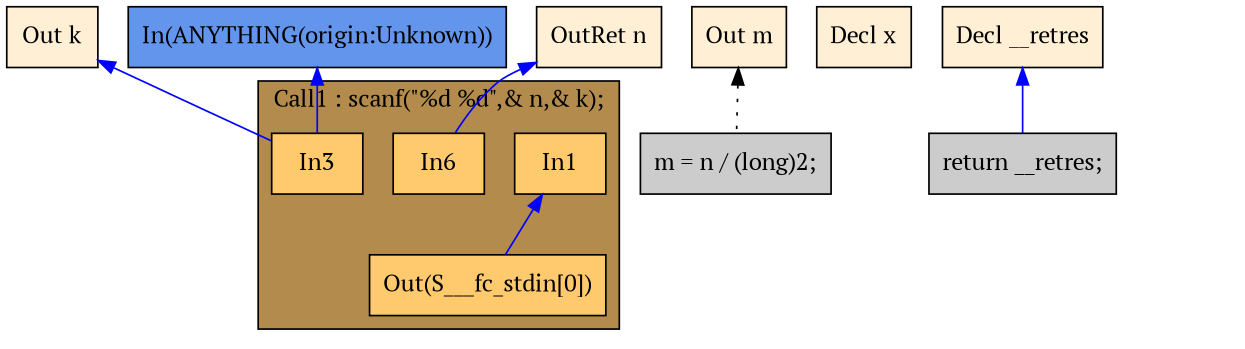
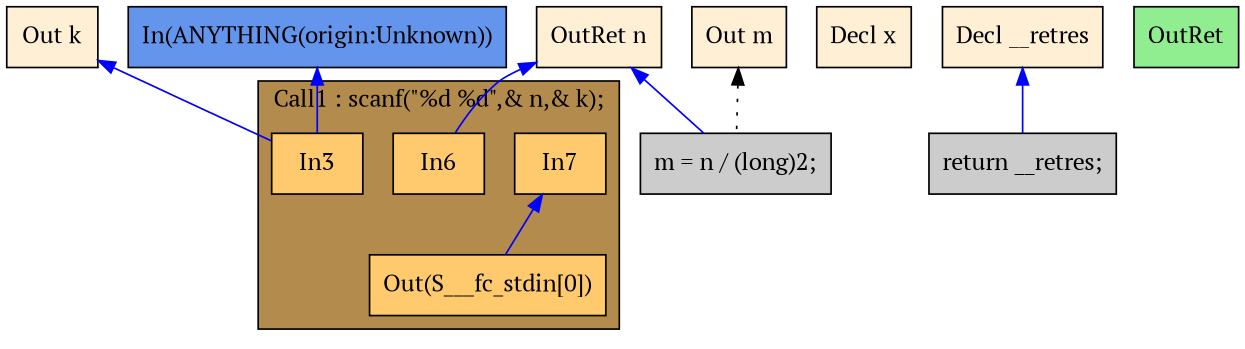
  digraph {
    fontname="PT Serif"
    rankdir=TB
    node [fillcolor="#FFEFD5" fontname="PT Serif" shape=box style=filled]
    edge [color="#0000FF" dir=back fontname="PT Serif"]
-   n1 [fillcolor="#FFCA6E" label=In1]
+   n1 [fillcolor="#FFCA6E" label=In7]
    n2 [fillcolor="#FFCA6E" label=In6]
    n3 [fillcolor="#FFCA6E" label=In3]
    n4 [fillcolor="#FFCA6E" label="Out(S___fc_stdin[0])"]
    n5 [label="OutRet n"]
    n6 [fillcolor="#CCCCCC" label="m = n / (long)2;"]
    n7 [label="Out k"]
    n8 [label="Decl x"]
    n9 [label="Out m"]
    n10 [label="Decl __retres"]
    n11 [fillcolor="#CCCCCC" label="return __retres;"]
+   n12 [fillcolor="#90EE90" label=OutRet]
    n13 [fillcolor="#6495ED" label="In(ANYTHING(origin:Unknown))"]
    subgraph cluster_1 {
      fillcolor="#B38B4D"
      label="Call1 : scanf(\"%d %d\",& n,& k);"
      style=filled
      n1
      n2
      n3
      n4
    }
    n1 -> n4
    n5 -> n2
+   n5 -> n6
    n7 -> n3
    n9 -> n6 [color="#000000" style=dotted]
    n10 -> n11
    n13 -> n3
  }
